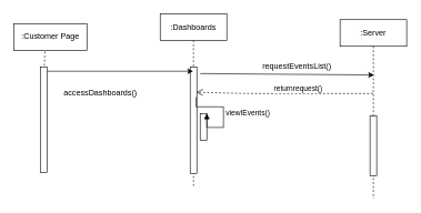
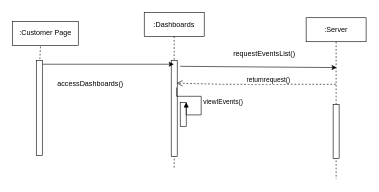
  <mxCell id="0" />
  <mxCell id="1" parent="0" />
  <mxCell id="2" value="" style="html=1;points=[];perimeter=orthogonalPerimeter;" vertex="1" parent="1"><mxGeometry x="60" y="100" width="10" height="159" as="geometry" /></mxCell>
  <mxCell id="3" value=":Dashboards" style="shape=umlLifeline;perimeter=lifelinePerimeter;container=1;collapsible=0;recursiveResize=0;rounded=0;shadow=0;strokeWidth=1;" vertex="1" parent="1"><mxGeometry x="240" y="20" width="100" height="259" as="geometry" /></mxCell>
  <mxCell id="4" value="" style="points=[];perimeter=orthogonalPerimeter;rounded=0;shadow=0;strokeWidth=1;" vertex="1" parent="3"><mxGeometry x="45" y="80" width="10" height="160" as="geometry" /></mxCell>
  <mxCell id="5" value="" style="html=1;points=[];perimeter=orthogonalPerimeter;" vertex="1" parent="3"><mxGeometry x="60" y="150" width="10" height="40" as="geometry" /></mxCell>
  <mxCell id="6" value="viewIEvents()" style="edgeStyle=orthogonalEdgeStyle;html=1;align=left;spacingLeft=2;endArrow=block;rounded=0;entryX=1;entryY=0;exitX=0.9;exitY=0.284;exitDx=0;exitDy=0;exitPerimeter=0;" edge="1" parent="3" source="4" target="5"><mxGeometry relative="1" as="geometry"><mxPoint x="65" y="170" as="sourcePoint" /><Array as="points"><mxPoint x="54" y="140" /><mxPoint x="95" y="140" /><mxPoint x="95" y="171" /><mxPoint x="70" y="171" /></Array></mxGeometry></mxCell>
  <mxCell id="7" value=":Server" style="shape=umlLifeline;perimeter=lifelinePerimeter;container=1;collapsible=0;recursiveResize=0;rounded=0;shadow=0;strokeWidth=1;" vertex="1" parent="1"><mxGeometry x="510" y="29" width="100" height="269" as="geometry" /></mxCell>
  <mxCell id="8" value="" style="points=[];perimeter=orthogonalPerimeter;rounded=0;shadow=0;strokeWidth=1;" vertex="1" parent="7"><mxGeometry x="45" y="145" width="10" height="90" as="geometry" /></mxCell>
  <mxCell id="9" value=":Customer Page" style="html=1;" vertex="1" parent="1"><mxGeometry x="20" y="35" width="110" height="40" as="geometry" /></mxCell>
  <mxCell id="10" value="" style="endArrow=none;dashed=1;html=1;exitX=0.427;exitY=1.05;exitDx=0;exitDy=0;exitPerimeter=0;entryX=0.6;entryY=-0.012;entryDx=0;entryDy=0;entryPerimeter=0;" edge="1" parent="1" source="9" target="2"><mxGeometry width="50" height="50" relative="1" as="geometry"><mxPoint x="380" y="200" as="sourcePoint" /><mxPoint x="430" y="150" as="targetPoint" /></mxGeometry></mxCell>
  <mxCell id="11" value="" style="endArrow=classic;html=1;exitX=1.1;exitY=0.041;exitDx=0;exitDy=0;exitPerimeter=0;" edge="1" parent="1" source="2" target="3"><mxGeometry width="50" height="50" relative="1" as="geometry"><mxPoint x="280" y="250" as="sourcePoint" /><mxPoint x="330" y="200" as="targetPoint" /></mxGeometry></mxCell>
  <mxCell id="12" value="accessDashboards()" style="text;html=1;align=center;verticalAlign=middle;resizable=0;points=[];autosize=1;strokeColor=none;" vertex="1" parent="1"><mxGeometry x="85" y="130" width="130" height="20" as="geometry" /></mxCell>
  <mxCell id="13" value="" style="endArrow=classic;html=1;entryX=0.51;entryY=0.309;entryDx=0;entryDy=0;entryPerimeter=0;" edge="1" parent="1" target="7"><mxGeometry width="50" height="50" relative="1" as="geometry"><mxPoint x="300" y="110" as="sourcePoint" /><mxPoint x="640" y="120" as="targetPoint" /></mxGeometry></mxCell>
- <mxCell id="14" value="requestEventsList()" style="text;html=1;align=center;verticalAlign=middle;resizable=0;points=[];autosize=1;strokeColor=none;" vertex="1" parent="1"><mxGeometry x="385" y="89" width="120" height="20" as="geometry" /></mxCell>
+ <mxCell id="14" value="requestEventsList()" style="text;html=1;align=center;verticalAlign=middle;resizable=0;points=[];autosize=1;strokeColor=none;" vertex="1" parent="1"><mxGeometry x="380" y="79" width="120" height="20" as="geometry" /></mxCell>
  <mxCell id="15" value="returnrequest()" style="html=1;verticalAlign=bottom;endArrow=open;dashed=1;endSize=8;entryX=0.9;entryY=0.238;entryDx=0;entryDy=0;entryPerimeter=0;" edge="1" parent="1" source="7" target="4"><mxGeometry x="-0.143" y="2" relative="1" as="geometry"><mxPoint x="350" y="220" as="sourcePoint" /><mxPoint x="270" y="220" as="targetPoint" /><Array as="points"><mxPoint x="370" y="140" /></Array><mxPoint x="1" as="offset" /></mxGeometry></mxCell>
